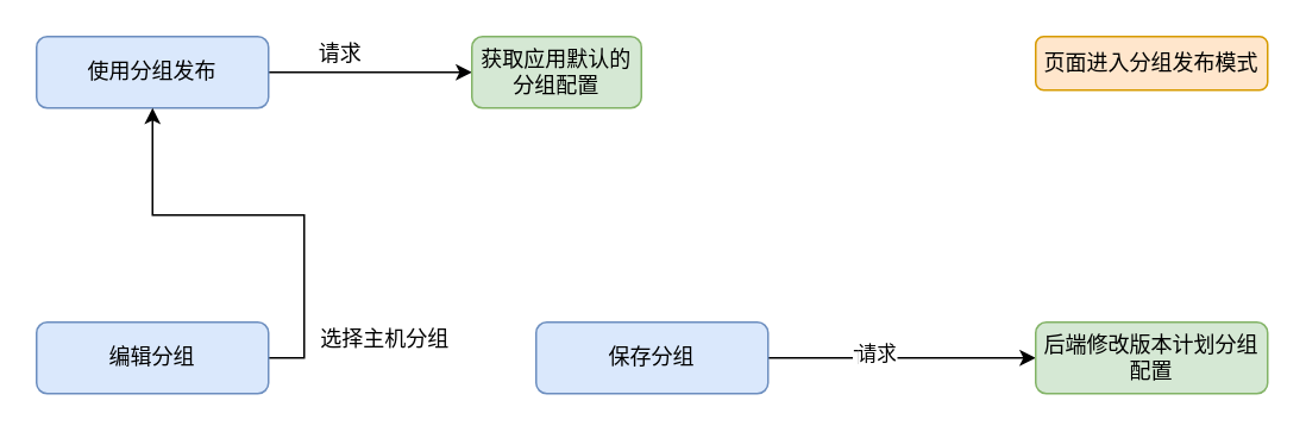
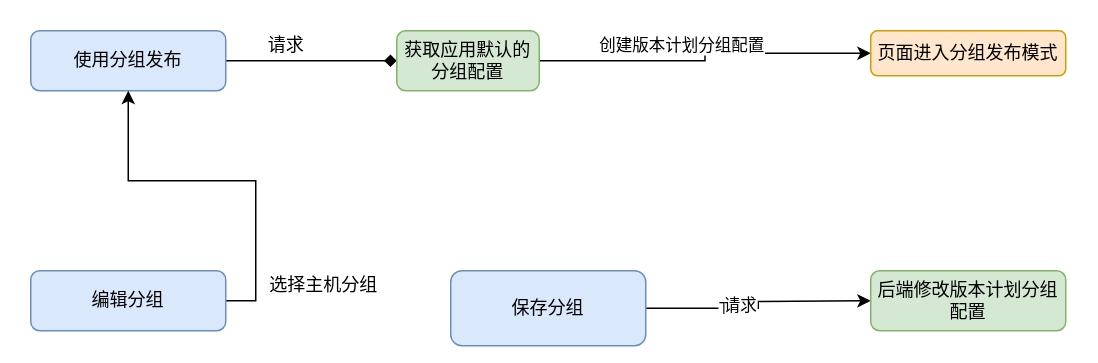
  <mxCell id="0" />
  <mxCell id="1" parent="0" />
- <mxCell id="2" style="edgeStyle=orthogonalEdgeStyle;rounded=0;orthogonalLoop=1;jettySize=auto;html=1;exitX=1;exitY=0.5;exitDx=0;exitDy=0;entryX=0;entryY=0.5;entryDx=0;entryDy=0;" edge="1" parent="1" source="3" target="5"><mxGeometry relative="1" as="geometry" /></mxCell>
+ <mxCell id="2" style="edgeStyle=orthogonalEdgeStyle;rounded=0;orthogonalLoop=1;jettySize=auto;html=1;exitX=1;exitY=0.5;exitDx=0;exitDy=0;entryX=0;entryY=0.5;entryDx=0;entryDy=0;endArrow=diamond;" edge="1" parent="1" source="3" target="5"><mxGeometry relative="1" as="geometry" /></mxCell>
  <mxCell id="3" value="使用分组发布" style="rounded=1;whiteSpace=wrap;html=1;fillColor=#dae8fc;strokeColor=#6c8ebf;" vertex="1" parent="1"><mxGeometry x="20" y="20" width="130" height="40" as="geometry" /></mxCell>
+ <mxCell id="4" value="创建版本计划分组配置" style="edgeStyle=orthogonalEdgeStyle;rounded=0;orthogonalLoop=1;jettySize=auto;html=1;exitX=1;exitY=0.5;exitDx=0;exitDy=0;entryX=0;entryY=0.5;entryDx=0;entryDy=0;" edge="1" parent="1" source="5" target="7"><mxGeometry x="-0.158" y="10" relative="1" as="geometry"><mxPoint as="offset" /></mxGeometry></mxCell>
  <mxCell id="5" value="获取应用默认的分组配置" style="rounded=1;whiteSpace=wrap;html=1;fillColor=#d5e8d4;strokeColor=#82b366;" vertex="1" parent="1"><mxGeometry x="264" y="20" width="95" height="40" as="geometry" /></mxCell>
  <mxCell id="6" value="请求" style="text;html=1;align=center;verticalAlign=middle;resizable=0;points=[];autosize=1;strokeColor=none;" vertex="1" parent="1"><mxGeometry x="170" y="20" width="40" height="20" as="geometry" /></mxCell>
  <mxCell id="7" value="页面进入分组发布模式" style="rounded=1;whiteSpace=wrap;html=1;fillColor=#ffe6cc;strokeColor=#d79b00;" vertex="1" parent="1"><mxGeometry x="580" y="20" width="130" height="30" as="geometry" /></mxCell>
  <mxCell id="8" style="edgeStyle=orthogonalEdgeStyle;rounded=0;orthogonalLoop=1;jettySize=auto;html=1;exitX=1;exitY=0.5;exitDx=0;exitDy=0;" edge="1" parent="1" source="9" target="3"><mxGeometry relative="1" as="geometry"><mxPoint x="190" y="200" as="targetPoint" /></mxGeometry></mxCell>
  <mxCell id="9" value="编辑分组" style="rounded=1;whiteSpace=wrap;html=1;fillColor=#dae8fc;strokeColor=#6c8ebf;" vertex="1" parent="1"><mxGeometry x="20" y="180" width="130" height="40" as="geometry" /></mxCell>
  <mxCell id="10" style="edgeStyle=orthogonalEdgeStyle;rounded=0;orthogonalLoop=1;jettySize=auto;html=1;exitX=1;exitY=0.5;exitDx=0;exitDy=0;" edge="1" parent="1" source="13"><mxGeometry relative="1" as="geometry"><mxPoint x="580" y="200" as="targetPoint" /></mxGeometry></mxCell>
  <mxCell id="11" value="Text" style="edgeLabel;html=1;align=center;verticalAlign=middle;resizable=0;points=[];" vertex="1" connectable="0" parent="10"><mxGeometry x="-0.243" y="1" relative="1" as="geometry"><mxPoint as="offset" /></mxGeometry></mxCell>
  <mxCell id="12" value="请求" style="edgeLabel;html=1;align=center;verticalAlign=middle;resizable=0;points=[];" vertex="1" connectable="0" parent="10"><mxGeometry x="-0.203" y="3" relative="1" as="geometry"><mxPoint as="offset" /></mxGeometry></mxCell>
- <mxCell id="13" value="保存分组" style="rounded=1;whiteSpace=wrap;html=1;fillColor=#dae8fc;strokeColor=#6c8ebf;" vertex="1" parent="1"><mxGeometry x="300" y="180" width="130" height="40" as="geometry" /></mxCell>
+ <mxCell id="13" value="保存分组" style="rounded=1;whiteSpace=wrap;html=1;fillColor=#dae8fc;strokeColor=#6c8ebf;" vertex="1" parent="1"><mxGeometry x="300" y="180" width="130" height="50" as="geometry" /></mxCell>
  <mxCell id="14" value="选择主机分组" style="text;html=1;align=center;verticalAlign=middle;resizable=0;points=[];autosize=1;strokeColor=none;" vertex="1" parent="1"><mxGeometry x="170" y="180" width="90" height="20" as="geometry" /></mxCell>
  <mxCell id="15" value="后端修改版本计划分组配置" style="rounded=1;whiteSpace=wrap;html=1;fillColor=#d5e8d4;strokeColor=#82b366;" vertex="1" parent="1"><mxGeometry x="580" y="180" width="130" height="40" as="geometry" /></mxCell>
